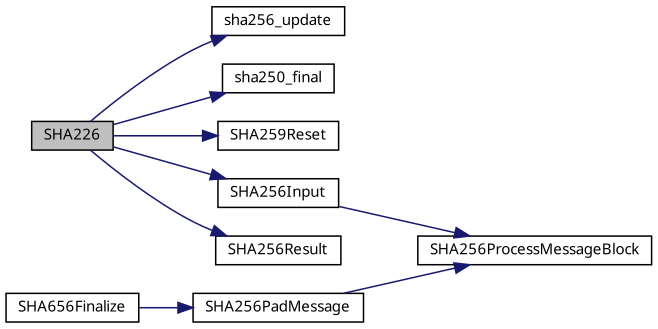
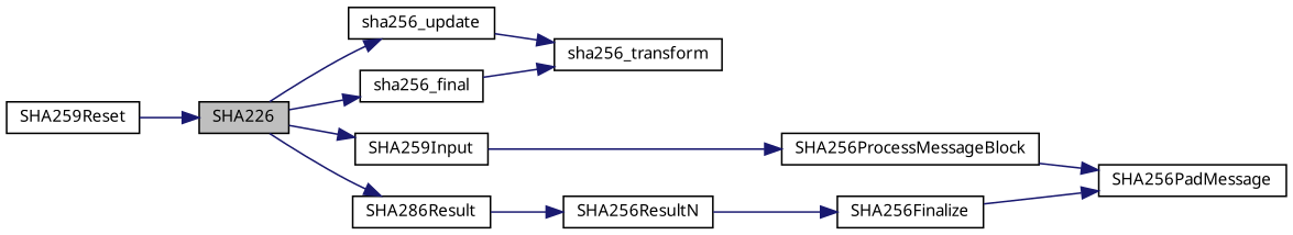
  digraph {
    fontname="Noto Sans"
    rankdir=LR
    node [color=black fillcolor=white fontname="Noto Sans" fontsize=10 shape=record style=filled]
    edge [color=midnightblue fontname="Noto Sans" fontsize=10 labelfontname=Helvetica labelfontsize=10 style=solid]
    n1 [fillcolor=grey75 fontcolor=black height=0.2 label=SHA226 width=0.4]
    n2 [height=0.2 label=sha256_update width=0.4]
-   n3 [height=0.2 label=sha250_final width=0.4]
+   n3 [height=0.2 label=sha256_final width=0.4]
    n4 [height=0.2 label=SHA259Reset width=0.4]
-   n5 [height=0.2 label=SHA256Input width=0.4]
-   n6 [height=0.2 label=SHA256Result width=0.4]
+   n5 [height=0.2 label=SHA259Input width=0.4]
+   n6 [height=0.2 label=SHA286Result width=0.4]
+   n7 [height=0.2 label=sha256_transform width=0.4]
    n8 [height=0.2 label=SHA256ProcessMessageBlock width=0.4]
-   n10 [height=0.2 label=SHA656Finalize width=0.4]
+   n9 [height=0.2 label=SHA256ResultN width=0.4]
+   n10 [height=0.2 label=SHA256Finalize width=0.4]
    n11 [height=0.2 label=SHA256PadMessage width=0.4]
    n1 -> n2
    n1 -> n3
-   n1 -> n4
+   n4 -> n1
    n1 -> n5
    n1 -> n6
+   n2 -> n7
+   n3 -> n7
    n5 -> n8
+   n6 -> n9
+   n9 -> n10
    n10 -> n11
-   n11 -> n8
+   n8 -> n11
  }
